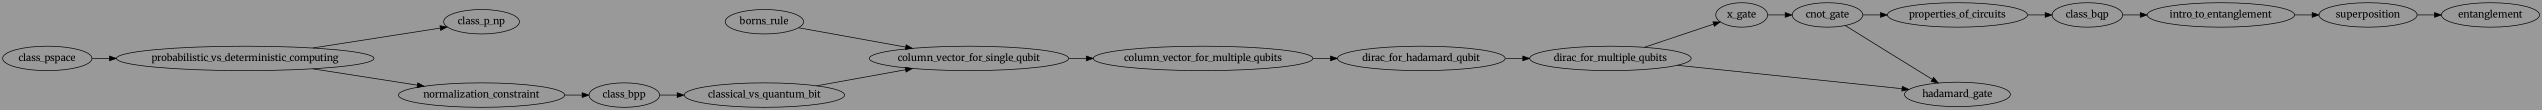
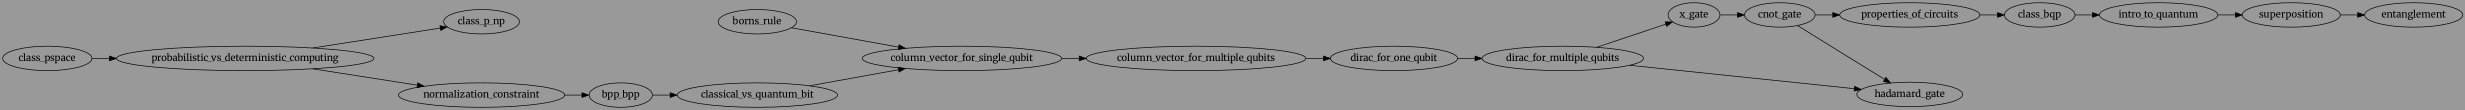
  digraph {
    bgcolor="#999999"
    fontname=Merriweather
    nodesep=1
    rankdir=LR
    ranksep=0.5
    node [fontname=Merriweather]
    edge [fontname=Merriweather]
    probabilistic_vs_deterministic_computing
    class_p_np
    normalization_constraint
    class_pspace
-   class_bpp
+   class_bpp [label=bpp_bpp]
    classical_vs_quantum_bit
    column_vector_for_single_qubit
    column_vector_for_multiple_qubits
    borns_rule
-   dirac_for_one_qubit [label=dirac_for_hadamard_qubit]
+   dirac_for_one_qubit
    dirac_for_multiple_qubits
    x_gate
    hadamard_gate
    cnot_gate
    properties_of_circuits
    class_bqp
-   intro_to_quantum [label=intro_to_entanglement]
+   intro_to_quantum
    superposition
    entanglement
    probabilistic_vs_deterministic_computing -> class_p_np
    probabilistic_vs_deterministic_computing -> normalization_constraint
    normalization_constraint -> class_bpp
    class_pspace -> probabilistic_vs_deterministic_computing
    class_bpp -> classical_vs_quantum_bit
    classical_vs_quantum_bit -> column_vector_for_single_qubit
    column_vector_for_single_qubit -> column_vector_for_multiple_qubits
    column_vector_for_multiple_qubits -> dirac_for_one_qubit
    borns_rule -> column_vector_for_single_qubit
    dirac_for_one_qubit -> dirac_for_multiple_qubits
    dirac_for_multiple_qubits -> x_gate
    dirac_for_multiple_qubits -> hadamard_gate
    x_gate -> cnot_gate
    cnot_gate -> hadamard_gate
    cnot_gate -> properties_of_circuits
    properties_of_circuits -> class_bqp
    class_bqp -> intro_to_quantum
    intro_to_quantum -> superposition
    superposition -> entanglement
  }
